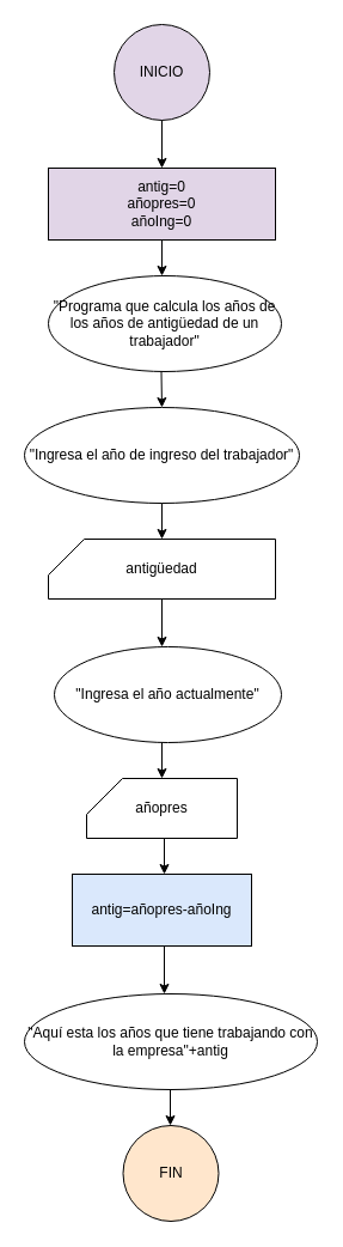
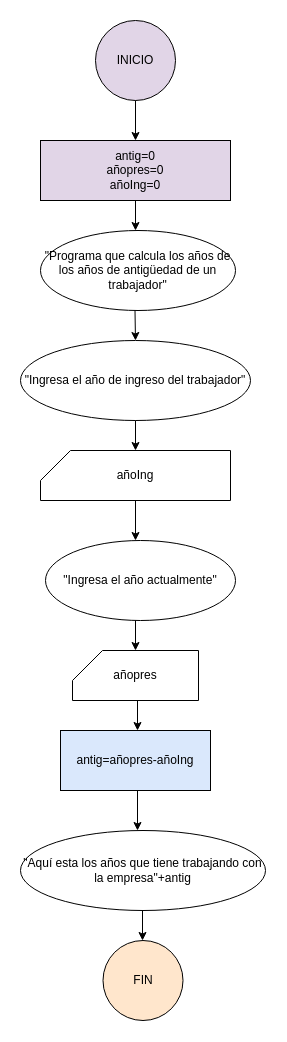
  <mxCell id="0" />
  <mxCell id="1" parent="0" />
  <mxCell id="2" value="INICIO" style="ellipse;whiteSpace=wrap;html=1;aspect=fixed;fillColor=#e1d5e7;" vertex="1" parent="1"><mxGeometry x="95" width="80" height="80" as="geometry" y="20" /></mxCell>
  <mxCell id="3" value="" style="endArrow=classic;html=1;" edge="1" parent="1"><mxGeometry width="50" height="50" relative="1" as="geometry"><mxPoint x="135" y="100" as="sourcePoint" /><mxPoint x="135" y="140" as="targetPoint" /></mxGeometry></mxCell>
  <mxCell id="4" value="antig=0&lt;br&gt;añopres=0&lt;br&gt;añoIng=0" style="rounded=0;whiteSpace=wrap;html=1;fillColor=#e1d5e7;" vertex="1" parent="1"><mxGeometry x="40" y="140" width="190" height="60" as="geometry" /></mxCell>
  <mxCell id="5" value="" style="endArrow=classic;html=1;" edge="1" parent="1"><mxGeometry width="50" height="50" relative="1" as="geometry"><mxPoint x="135" y="200" as="sourcePoint" /><mxPoint x="135" y="230" as="targetPoint" /></mxGeometry></mxCell>
  <mxCell id="6" value="&quot;Programa que calcula los años de los años de antigüedad de un trabajador&quot;" style="ellipse;whiteSpace=wrap;html=1;" vertex="1" parent="1"><mxGeometry x="40" y="230" width="195" height="80" as="geometry" /></mxCell>
  <mxCell id="7" value="" style="endArrow=classic;html=1;" edge="1" parent="1"><mxGeometry width="50" height="50" relative="1" as="geometry"><mxPoint x="134.5" y="310" as="sourcePoint" /><mxPoint x="135" y="340" as="targetPoint" /></mxGeometry></mxCell>
  <mxCell id="8" value="&quot;Ingresa el año de ingreso del trabajador&quot;" style="ellipse;whiteSpace=wrap;html=1;" vertex="1" parent="1"><mxGeometry x="20" y="340" width="230" height="80" as="geometry" /></mxCell>
  <mxCell id="9" value="" style="endArrow=classic;html=1;" edge="1" parent="1"><mxGeometry width="50" height="50" relative="1" as="geometry"><mxPoint x="135" y="420" as="sourcePoint" /><mxPoint x="135" y="450" as="targetPoint" /></mxGeometry></mxCell>
- <mxCell id="10" value="antigüedad" style="shape=card;whiteSpace=wrap;html=1;" vertex="1" parent="1"><mxGeometry x="40" y="450" width="190" height="50" as="geometry" /></mxCell>
+ <mxCell id="10" value="añoIng" style="shape=card;whiteSpace=wrap;html=1;" vertex="1" parent="1"><mxGeometry x="40" y="450" width="190" height="50" as="geometry" /></mxCell>
  <mxCell id="11" value="" style="endArrow=classic;html=1;" edge="1" parent="1"><mxGeometry width="50" height="50" relative="1" as="geometry"><mxPoint x="135" y="500" as="sourcePoint" /><mxPoint x="135" y="540" as="targetPoint" /></mxGeometry></mxCell>
  <mxCell id="12" value="&quot;Ingresa el año actualmente&quot;" style="ellipse;whiteSpace=wrap;html=1;" vertex="1" parent="1"><mxGeometry x="45" y="540" width="190" height="80" as="geometry" /></mxCell>
  <mxCell id="13" value="" style="endArrow=classic;html=1;" edge="1" parent="1"><mxGeometry width="50" height="50" relative="1" as="geometry"><mxPoint x="135" y="620" as="sourcePoint" /><mxPoint x="135" y="650" as="targetPoint" /></mxGeometry></mxCell>
  <mxCell id="14" value="añopres" style="shape=card;whiteSpace=wrap;html=1;" vertex="1" parent="1"><mxGeometry x="72" y="650" width="126" height="50" as="geometry" /></mxCell>
  <mxCell id="15" value="" style="endArrow=classic;html=1;" edge="1" parent="1"><mxGeometry width="50" height="50" relative="1" as="geometry"><mxPoint x="137" y="700" as="sourcePoint" /><mxPoint x="137" y="730" as="targetPoint" /></mxGeometry></mxCell>
  <mxCell id="16" value="antig=añopres-añoIng" style="rounded=0;whiteSpace=wrap;html=1;fillColor=#dae8fc;" vertex="1" parent="1"><mxGeometry x="60" y="730" width="150" height="60" as="geometry" /></mxCell>
  <mxCell id="17" value="" style="endArrow=classic;html=1;" edge="1" parent="1"><mxGeometry width="50" height="50" relative="1" as="geometry"><mxPoint x="137" y="790" as="sourcePoint" /><mxPoint x="137" y="830" as="targetPoint" /></mxGeometry></mxCell>
  <mxCell id="18" value="&quot;Aquí esta los años que tiene trabajando con la empresa&quot;+antig" style="ellipse;whiteSpace=wrap;html=1;" vertex="1" parent="1"><mxGeometry x="20" y="830" width="245" height="80" as="geometry" /></mxCell>
  <mxCell id="19" value="" style="endArrow=classic;html=1;" edge="1" parent="1"><mxGeometry width="50" height="50" relative="1" as="geometry"><mxPoint x="142" y="910" as="sourcePoint" /><mxPoint x="142" y="940" as="targetPoint" /></mxGeometry></mxCell>
  <mxCell id="20" value="FIN" style="ellipse;whiteSpace=wrap;html=1;aspect=fixed;fillColor=#ffe6cc;" vertex="1" parent="1"><mxGeometry x="102.5" y="940" width="80" height="80" as="geometry" /></mxCell>
